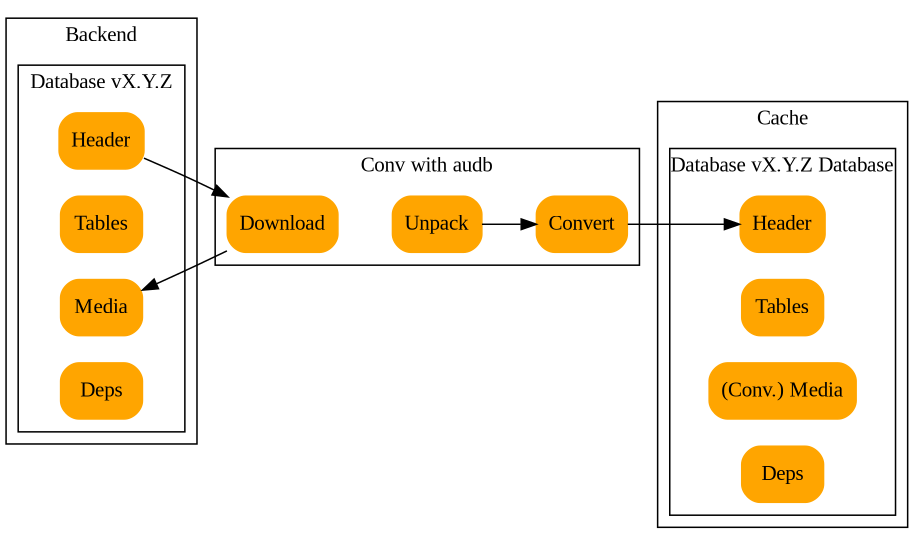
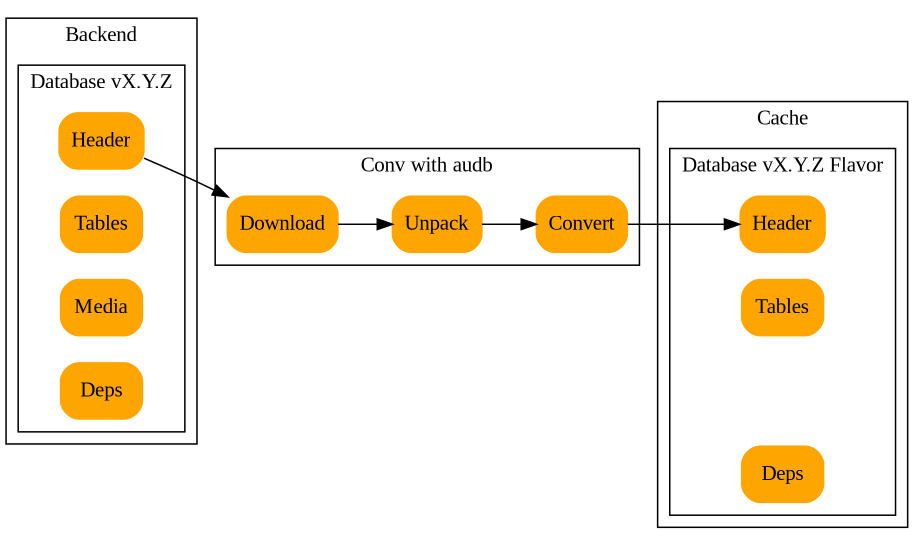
  digraph {
    compound=true
    fontname="Liberation Serif"
    rankdir=LR
    node [color=orange fontname="Liberation Serif" shape=Mrecord style=filled]
    edge [fontname="Liberation Serif"]
    n1 [label=Header]
    n2 [label=Tables]
    n3 [label=Media]
    n4 [label=Deps]
    n5 [label=Download]
    n6 [label=Unpack]
    n7 [label=Convert]
    n8 [label=Header]
    n9 [label=Tables]
-   n10 [label="(Conv.) Media"]
    n11 [label=Deps]
    subgraph cluster_1 {
      label=Backend
      subgraph cluster_2 {
        label="Database vX.Y.Z"
        n1
        n2
        n3
        n4
      }
    }
    subgraph cluster_3 {
      label="Conv with audb"
      n5
      n6
      n7
    }
    subgraph cluster_4 {
      label=Cache
      subgraph cluster_5 {
-       label="Database vX.Y.Z Database"
+       label="Database vX.Y.Z Flavor"
        n8
        n9
-       n10
        n11
      }
    }
    n1 -> n5
-   n5 -> n3
+   n5 -> n6
    n6 -> n7
    n7 -> n8
  }
